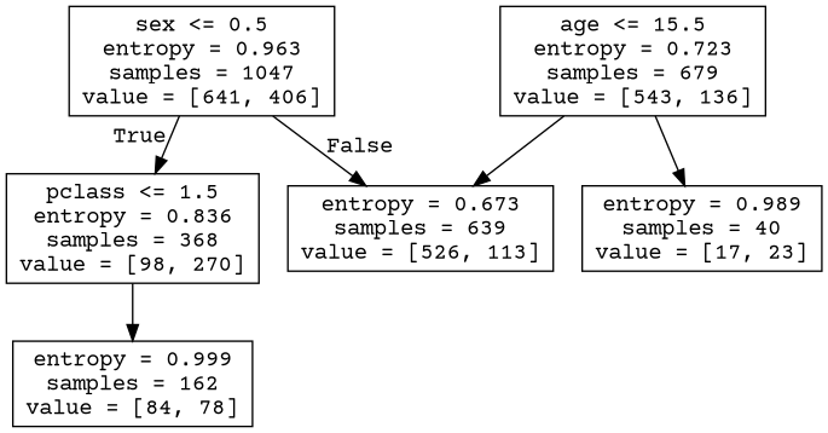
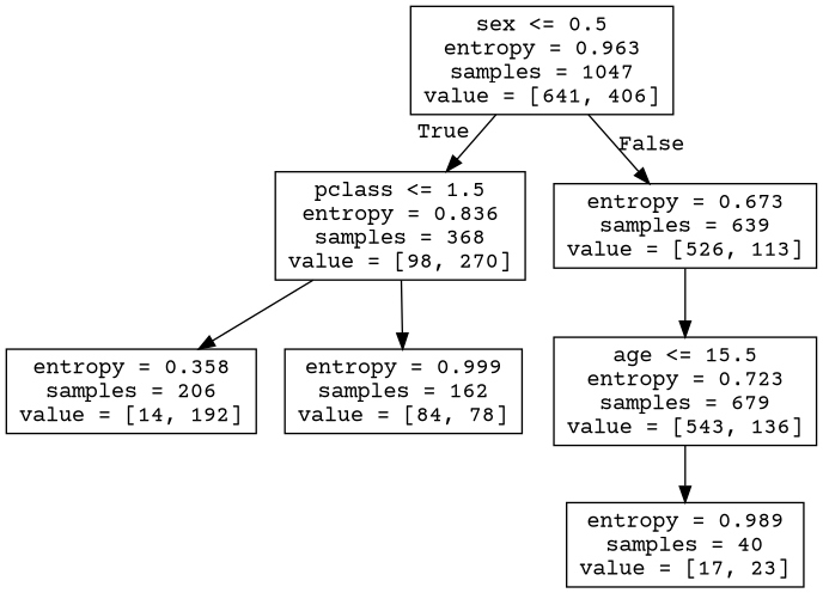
  digraph {
    fontname="Courier Prime"
    node [fontname="Courier Prime" shape=box]
    edge [fontname="Courier Prime"]
    n1 [label="sex <= 0.5\nentropy = 0.963\nsamples = 1047\nvalue = [641, 406]"]
    n2 [label="pclass <= 1.5\nentropy = 0.836\nsamples = 368\nvalue = [98, 270]"]
    n3 [label="entropy = 0.673\nsamples = 639\nvalue = [526, 113]"]
+   n4 [label="entropy = 0.358\nsamples = 206\nvalue = [14, 192]"]
    n5 [label="entropy = 0.999\nsamples = 162\nvalue = [84, 78]"]
    n6 [label="age <= 15.5\nentropy = 0.723\nsamples = 679\nvalue = [543, 136]"]
    n7 [label="entropy = 0.989\nsamples = 40\nvalue = [17, 23]"]
    n1 -> n2 [headlabel=True labelangle=45 labeldistance=2.5]
    n1 -> n3 [headlabel=False labelangle=-45 labeldistance=2.5]
+   n2 -> n4
    n2 -> n5
-   n6 -> n3
+   n3 -> n6
    n6 -> n7
  }
